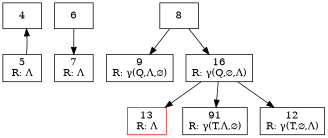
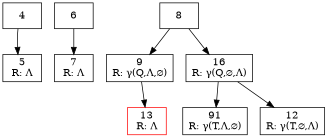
  digraph {
    node [shape=rect]
    n1 [label="4\n"]
    n2 [label="5\nR: Λ"]
    n3 [label="6\n"]
    n4 [label="7\nR: Λ"]
    n5 [label="8\n"]
    n6 [label="9\nR: γ(Q,Λ,∅)"]
    n7 [label="16\nR: γ(Q,∅,Λ)"]
    n8 [label="91\nR: γ(T,Λ,∅)"]
    n9 [label="12\nR: γ(T,∅,Λ)"]
    n10 [color=red label="13\nR: Λ"]
-   n2 -> n1
+   n1 -> n2
    n3 -> n4
    n5 -> n6
    n5 -> n7
    n7 -> n8
    n7 -> n9
-   n7 -> n10
+   n6 -> n10
  }
